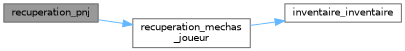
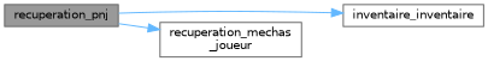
  digraph {
    rankdir=LR
    node [color=grey40 fillcolor=white fontname=Helvetica fontsize=10 shape=box style=filled]
    edge [color=steelblue1 fontname=Helvetica fontsize=10 labelfontname=Helvetica labelfontsize=10 style=solid]
    n1 [color=gray40 fillcolor=grey60 fontcolor=black height=0.2 label=recuperation_pnj width=0.4]
    n2 [height=0.2 label=inventaire_inventaire width=0.4]
    n3 [height=0.2 label="recuperation_mechas\l_joueur" width=0.4]
-   n3 -> n2
+   n1 -> n2
    n1 -> n3
  }
